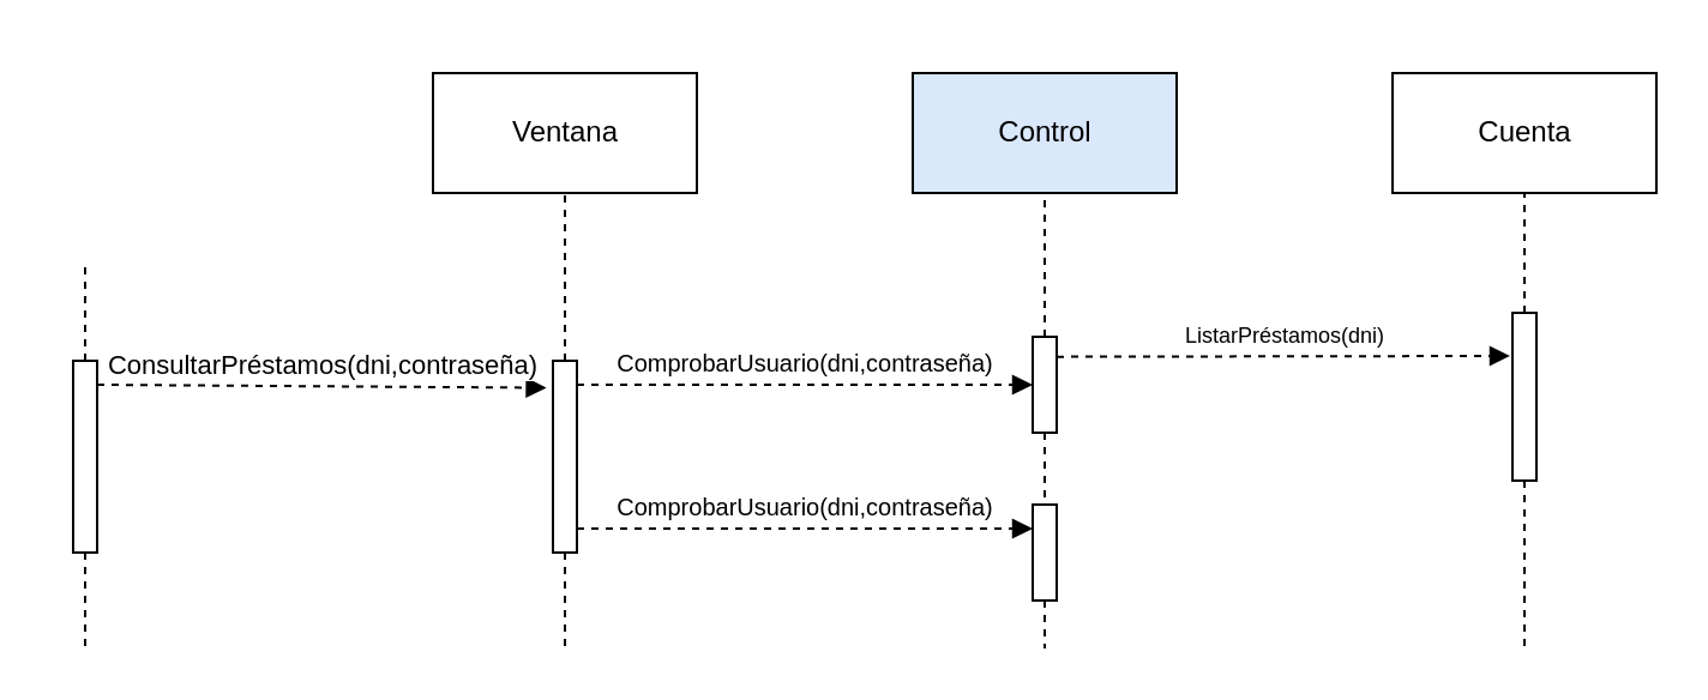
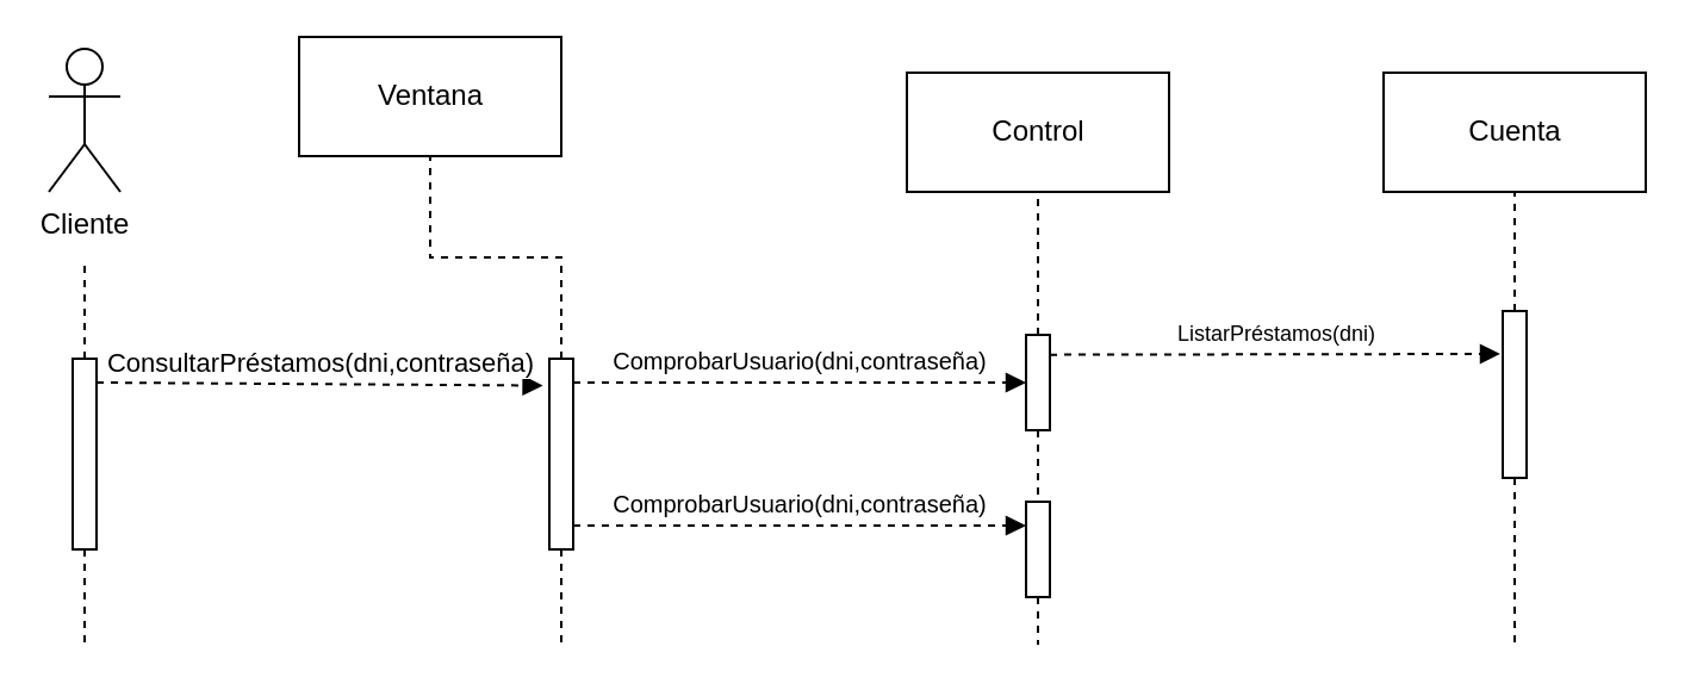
  <mxCell id="0" />
  <mxCell id="1" parent="0" />
- <mxCell id="3" value="Ventana" style="html=1;" parent="1" vertex="1"><mxGeometry x="180" y="30" width="110" height="50" as="geometry" /></mxCell>
- <mxCell id="4" value="Control" style="html=1;fillColor=#dae8fc;" parent="1" vertex="1"><mxGeometry x="380" y="30" width="110" height="50" as="geometry" /></mxCell>
+ <mxCell id="2" value="Cliente" style="shape=umlActor;verticalLabelPosition=bottom;verticalAlign=top;html=1;" parent="1" vertex="1"><mxGeometry x="20" y="20" width="30" height="60" as="geometry" /></mxCell>
+ <mxCell id="3" value="Ventana" style="html=1;" parent="1" vertex="1"><mxGeometry x="125" y="15" width="110" height="50" as="geometry" /></mxCell>
+ <mxCell id="4" value="Control" style="html=1;" parent="1" vertex="1"><mxGeometry x="380" y="30" width="110" height="50" as="geometry" /></mxCell>
  <mxCell id="5" value="Cuenta" style="html=1;" parent="1" vertex="1"><mxGeometry x="580" y="30" width="110" height="50" as="geometry" /></mxCell>
  <mxCell id="6" style="edgeStyle=orthogonalEdgeStyle;rounded=0;orthogonalLoop=1;jettySize=auto;html=1;dashed=1;endArrow=none;endFill=0;" parent="1" source="8" edge="1"><mxGeometry relative="1" as="geometry"><mxPoint x="35" y="270" as="targetPoint" /></mxGeometry></mxCell>
  <mxCell id="7" style="edgeStyle=orthogonalEdgeStyle;rounded=0;orthogonalLoop=1;jettySize=auto;html=1;dashed=1;endArrow=none;endFill=0;" parent="1" source="8" edge="1"><mxGeometry relative="1" as="geometry"><mxPoint x="35" y="110" as="targetPoint" /></mxGeometry></mxCell>
  <mxCell id="8" value="" style="html=1;points=[];perimeter=orthogonalPerimeter;" parent="1" vertex="1"><mxGeometry x="30" y="150" width="10" height="80" as="geometry" /></mxCell>
  <mxCell id="9" style="edgeStyle=orthogonalEdgeStyle;rounded=0;orthogonalLoop=1;jettySize=auto;html=1;entryX=0.5;entryY=1;entryDx=0;entryDy=0;dashed=1;endArrow=none;endFill=0;" parent="1" source="11" target="3" edge="1"><mxGeometry relative="1" as="geometry" /></mxCell>
  <mxCell id="10" style="edgeStyle=orthogonalEdgeStyle;rounded=0;orthogonalLoop=1;jettySize=auto;html=1;dashed=1;fontSize=9;endArrow=none;endFill=0;" parent="1" source="11" edge="1"><mxGeometry relative="1" as="geometry"><mxPoint x="235" y="270" as="targetPoint" /></mxGeometry></mxCell>
  <mxCell id="11" value="" style="html=1;points=[];perimeter=orthogonalPerimeter;" parent="1" vertex="1"><mxGeometry x="230" y="150" width="10" height="80" as="geometry" /></mxCell>
  <mxCell id="12" style="edgeStyle=orthogonalEdgeStyle;rounded=0;orthogonalLoop=1;jettySize=auto;html=1;dashed=1;endArrow=none;endFill=0;" parent="1" source="14" target="4" edge="1"><mxGeometry relative="1" as="geometry" /></mxCell>
  <mxCell id="13" style="edgeStyle=orthogonalEdgeStyle;rounded=0;orthogonalLoop=1;jettySize=auto;html=1;dashed=1;fontSize=9;endArrow=none;endFill=0;" parent="1" source="14" edge="1"><mxGeometry relative="1" as="geometry"><mxPoint x="435" y="210" as="targetPoint" /></mxGeometry></mxCell>
  <mxCell id="14" value="" style="html=1;points=[];perimeter=orthogonalPerimeter;" parent="1" vertex="1"><mxGeometry x="430" y="140" width="10" height="40" as="geometry" /></mxCell>
  <mxCell id="15" style="edgeStyle=orthogonalEdgeStyle;rounded=0;orthogonalLoop=1;jettySize=auto;html=1;dashed=1;fontSize=9;endArrow=none;endFill=0;" parent="1" target="21" edge="1"><mxGeometry relative="1" as="geometry"><mxPoint x="635" y="150" as="sourcePoint" /></mxGeometry></mxCell>
  <mxCell id="16" value="ConsultarPréstamos(dni,contraseña)" style="html=1;verticalAlign=bottom;endArrow=block;rounded=0;dashed=1;entryX=-0.272;entryY=0.141;entryDx=0;entryDy=0;entryPerimeter=0;" parent="1" target="11" edge="1"><mxGeometry width="80" relative="1" as="geometry"><mxPoint x="40" y="160" as="sourcePoint" /><mxPoint x="120" y="160" as="targetPoint" /></mxGeometry></mxCell>
  <mxCell id="17" value="&lt;font size=&quot;1&quot;&gt;ComprobarUsuario(dni,contraseña)&lt;/font&gt;" style="html=1;verticalAlign=bottom;endArrow=block;rounded=0;dashed=1;" parent="1" edge="1"><mxGeometry width="80" relative="1" as="geometry"><mxPoint x="240" y="160" as="sourcePoint" /><mxPoint x="430" y="160" as="targetPoint" /></mxGeometry></mxCell>
  <mxCell id="18" value="ListarPréstamos(dni)" style="html=1;verticalAlign=bottom;endArrow=block;rounded=0;dashed=1;fontSize=9;exitX=1;exitY=0.208;exitDx=0;exitDy=0;exitPerimeter=0;entryX=-0.1;entryY=0.257;entryDx=0;entryDy=0;entryPerimeter=0;" parent="1" source="14" target="21" edge="1"><mxGeometry width="80" relative="1" as="geometry"><mxPoint x="440" y="140" as="sourcePoint" /><mxPoint x="630" y="142" as="targetPoint" /></mxGeometry></mxCell>
  <mxCell id="19" style="edgeStyle=orthogonalEdgeStyle;rounded=0;orthogonalLoop=1;jettySize=auto;html=1;dashed=1;fontSize=9;endArrow=none;endFill=0;" parent="1" source="21" edge="1"><mxGeometry relative="1" as="geometry"><mxPoint x="635" y="270" as="targetPoint" /></mxGeometry></mxCell>
  <mxCell id="20" style="edgeStyle=orthogonalEdgeStyle;rounded=0;orthogonalLoop=1;jettySize=auto;html=1;endArrow=none;endFill=0;dashed=1;" parent="1" source="21" target="5" edge="1"><mxGeometry relative="1" as="geometry" /></mxCell>
  <mxCell id="21" value="" style="html=1;points=[];perimeter=orthogonalPerimeter;" parent="1" vertex="1"><mxGeometry x="630" y="130" width="10" height="70" as="geometry" /></mxCell>
  <mxCell id="22" style="edgeStyle=orthogonalEdgeStyle;rounded=0;orthogonalLoop=1;jettySize=auto;html=1;endArrow=none;endFill=0;dashed=1;" parent="1" source="23" edge="1"><mxGeometry relative="1" as="geometry"><mxPoint x="435" y="270" as="targetPoint" /></mxGeometry></mxCell>
  <mxCell id="23" value="" style="html=1;points=[];perimeter=orthogonalPerimeter;" parent="1" vertex="1"><mxGeometry x="430" y="210" width="10" height="40" as="geometry" /></mxCell>
  <mxCell id="24" value="&lt;font size=&quot;1&quot;&gt;ComprobarUsuario(dni,contraseña)&lt;/font&gt;" style="html=1;verticalAlign=bottom;endArrow=block;rounded=0;dashed=1;" parent="1" edge="1"><mxGeometry width="80" relative="1" as="geometry"><mxPoint x="240" y="220" as="sourcePoint" /><mxPoint x="430" y="220" as="targetPoint" /></mxGeometry></mxCell>
